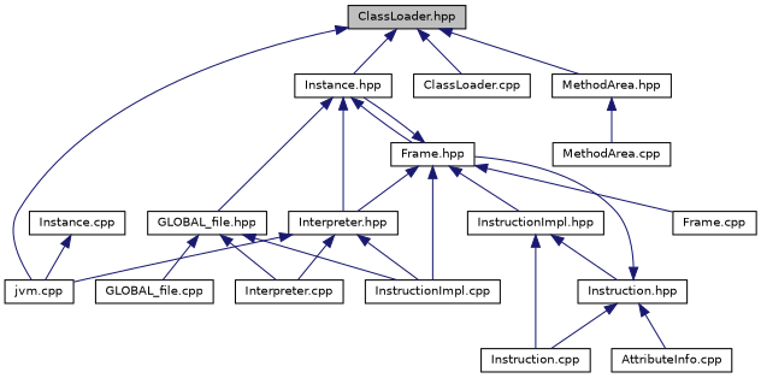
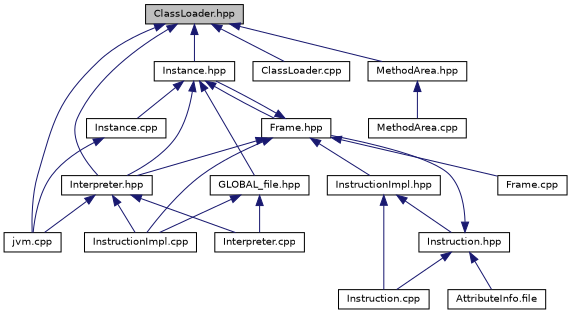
  digraph {
    node [color=black fillcolor=white fontname=Helvetica fontsize=10 shape=record style=filled]
    edge [color=midnightblue dir=back fontname=Helvetica fontsize=10 labelfontname=Helvetica labelfontsize=10 style=solid]
    n1 [fillcolor=grey75 fontcolor=black height=0.2 label="ClassLoader.hpp" width=0.4]
    n2 [height=0.2 label="Instance.hpp" width=0.4]
    n3 [height=0.2 label="jvm.cpp" width=0.4]
    n4 [height=0.2 label="Interpreter.hpp" width=0.4]
    n5 [height=0.2 label="ClassLoader.cpp" width=0.4]
    n6 [height=0.2 label="MethodArea.hpp" width=0.4]
    n7 [height=0.2 label="Frame.hpp" width=0.4]
    n8 [height=0.2 label="InstructionImpl.hpp" width=0.4]
    n9 [height=0.2 label="InstructionImpl.cpp" width=0.4]
    n10 [height=0.2 label="Frame.cpp" width=0.4]
    n11 [height=0.2 label="GLOBAL_file.hpp" width=0.4]
    n12 [height=0.2 label="Instance.cpp" width=0.4]
    n13 [height=0.2 label="Interpreter.cpp" width=0.4]
    n14 [height=0.2 label="MethodArea.cpp" width=0.4]
    n15 [height=0.2 label="Instruction.hpp" width=0.4]
    n16 [height=0.2 label="Instruction.cpp" width=0.4]
-   n17 [height=0.2 label="AttributeInfo.cpp" width=0.4]
-   n18 [height=0.2 label="GLOBAL_file.cpp" width=0.4]
+   n17 [height=0.2 label="AttributeInfo.file" width=0.4]
    n1 -> n2
    n1 -> n3
+   n1 -> n4
    n1 -> n5
    n1 -> n6
    n2 -> n4
    n2 -> n7
    n2 -> n11
+   n2 -> n12
    n4 -> n3
    n4 -> n9
    n4 -> n13
    n6 -> n14
    n7 -> n2
    n7 -> n4
    n7 -> n8
    n7 -> n9
    n7 -> n10
    n8 -> n15
    n8 -> n16
    n11 -> n9
    n11 -> n13
-   n11 -> n18
    n12 -> n3
    n15 -> n7
    n15 -> n16
    n15 -> n17
  }
